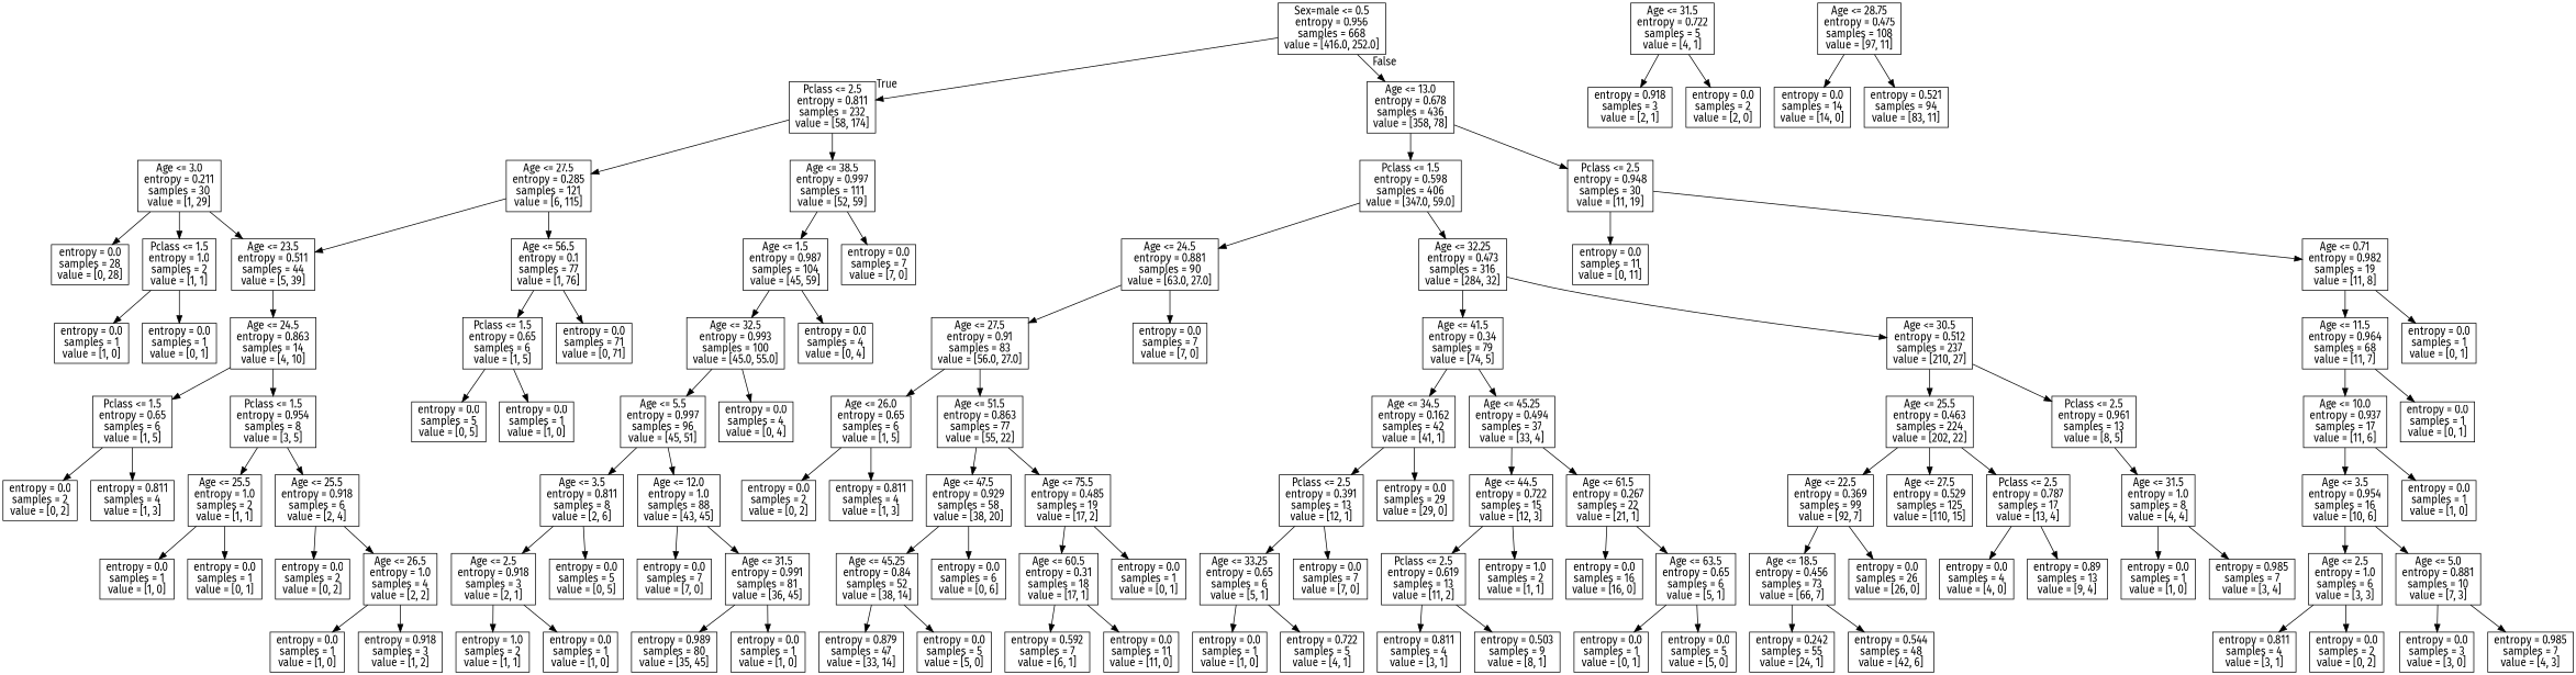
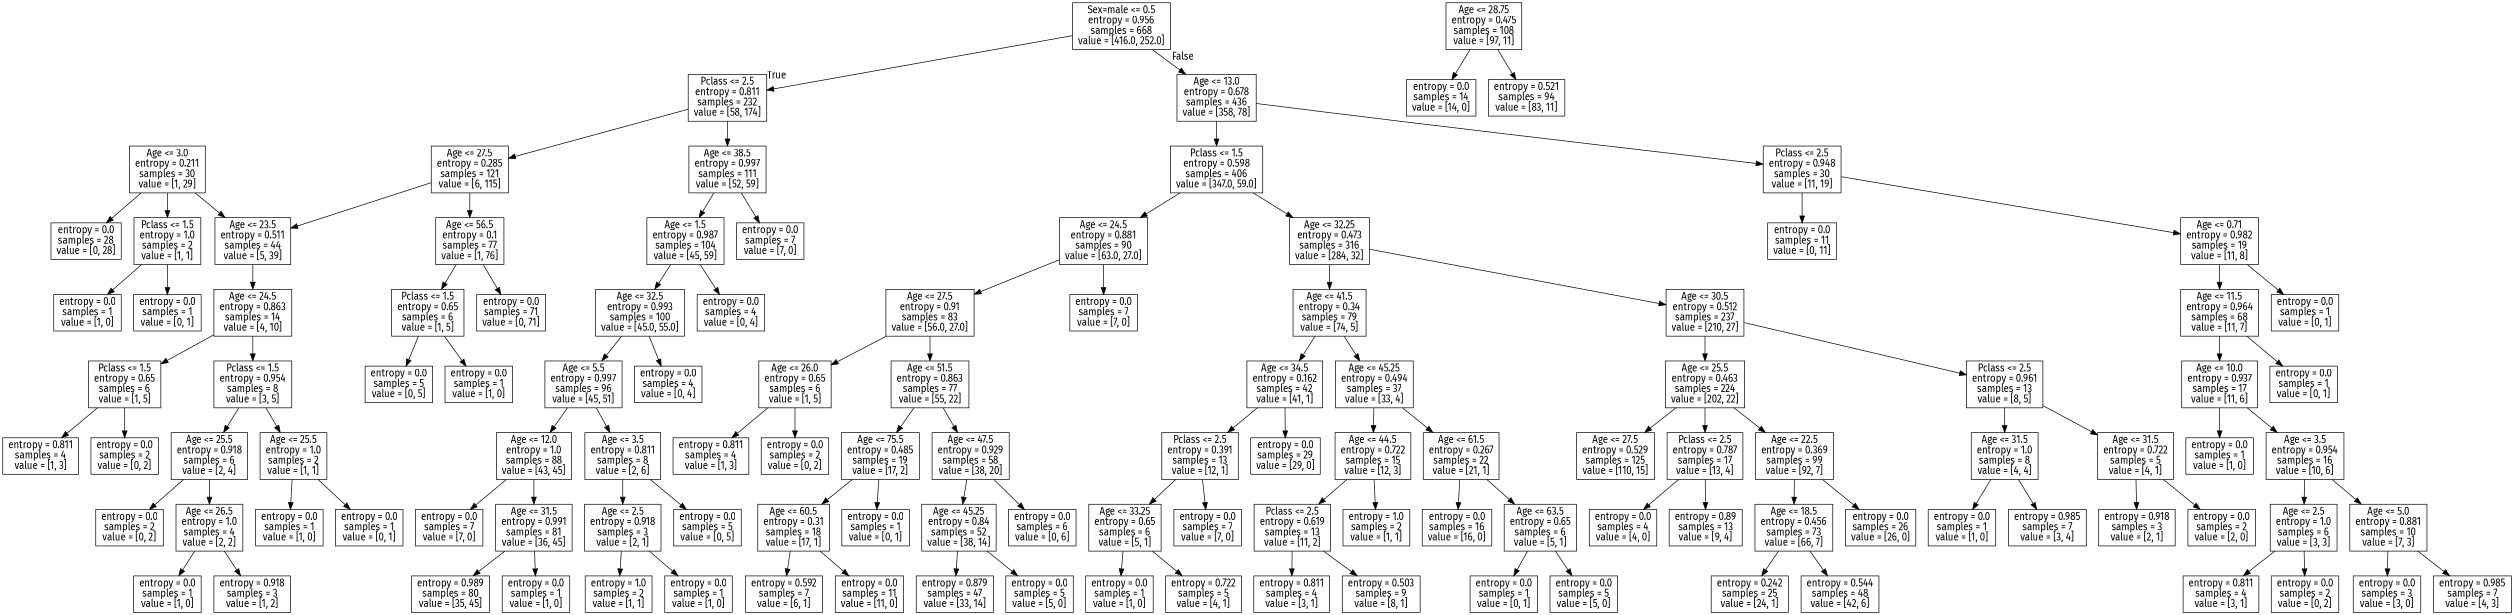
  digraph {
    fontname="Fira Sans"
    node [fontname="Fira Sans" shape=box]
    edge [fontname="Fira Sans"]
    n1 [label="Sex=male <= 0.5\nentropy = 0.956\nsamples = 668\nvalue = [416.0, 252.0]"]
    n2 [label="Pclass <= 2.5\nentropy = 0.811\nsamples = 232\nvalue = [58, 174]"]
    n3 [label="Age <= 13.0\nentropy = 0.678\nsamples = 436\nvalue = [358, 78]"]
    n4 [label="Age <= 27.5\nentropy = 0.285\nsamples = 121\nvalue = [6, 115]"]
    n5 [label="Age <= 38.5\nentropy = 0.997\nsamples = 111\nvalue = [52, 59]"]
    n6 [label="Pclass <= 2.5\nentropy = 0.948\nsamples = 30\nvalue = [11, 19]"]
    n7 [label="Pclass <= 1.5\nentropy = 0.598\nsamples = 406\nvalue = [347.0, 59.0]"]
    n8 [label="Age <= 23.5\nentropy = 0.511\nsamples = 44\nvalue = [5, 39]"]
    n9 [label="Age <= 56.5\nentropy = 0.1\nsamples = 77\nvalue = [1, 76]"]
    n10 [label="Age <= 1.5\nentropy = 0.987\nsamples = 104\nvalue = [45, 59]"]
    n11 [label="entropy = 0.0\nsamples = 7\nvalue = [7, 0]"]
    n12 [label="Age <= 24.5\nentropy = 0.863\nsamples = 14\nvalue = [4, 10]"]
    n13 [label="entropy = 0.0\nsamples = 71\nvalue = [0, 71]"]
    n14 [label="Pclass <= 1.5\nentropy = 0.65\nsamples = 6\nvalue = [1, 5]"]
    n15 [label="Age <= 3.0\nentropy = 0.211\nsamples = 30\nvalue = [1, 29]"]
    n16 [label="Pclass <= 1.5\nentropy = 1.0\nsamples = 2\nvalue = [1, 1]"]
    n17 [label="entropy = 0.0\nsamples = 28\nvalue = [0, 28]"]
    n18 [label="Pclass <= 1.5\nentropy = 0.65\nsamples = 6\nvalue = [1, 5]"]
    n19 [label="Pclass <= 1.5\nentropy = 0.954\nsamples = 8\nvalue = [3, 5]"]
    n20 [label="entropy = 0.0\nsamples = 1\nvalue = [1, 0]"]
    n21 [label="entropy = 0.0\nsamples = 1\nvalue = [0, 1]"]
    n22 [label="entropy = 0.0\nsamples = 2\nvalue = [0, 2]"]
    n23 [label="entropy = 0.811\nsamples = 4\nvalue = [1, 3]"]
    n24 [label="Age <= 25.5\nentropy = 1.0\nsamples = 2\nvalue = [1, 1]"]
    n25 [label="Age <= 25.5\nentropy = 0.918\nsamples = 6\nvalue = [2, 4]"]
    n26 [label="entropy = 0.0\nsamples = 1\nvalue = [1, 0]"]
    n27 [label="entropy = 0.0\nsamples = 1\nvalue = [0, 1]"]
    n28 [label="entropy = 0.0\nsamples = 2\nvalue = [0, 2]"]
    n29 [label="Age <= 26.5\nentropy = 1.0\nsamples = 4\nvalue = [2, 2]"]
    n30 [label="entropy = 0.0\nsamples = 1\nvalue = [1, 0]"]
    n31 [label="entropy = 0.918\nsamples = 3\nvalue = [1, 2]"]
    n32 [label="entropy = 0.0\nsamples = 5\nvalue = [0, 5]"]
    n33 [label="entropy = 0.0\nsamples = 1\nvalue = [1, 0]"]
    n34 [label="entropy = 0.0\nsamples = 4\nvalue = [0, 4]"]
    n35 [label="Age <= 32.5\nentropy = 0.993\nsamples = 100\nvalue = [45.0, 55.0]"]
    n36 [label="Age <= 5.5\nentropy = 0.997\nsamples = 96\nvalue = [45, 51]"]
    n37 [label="entropy = 0.0\nsamples = 4\nvalue = [0, 4]"]
    n38 [label="Age <= 3.5\nentropy = 0.811\nsamples = 8\nvalue = [2, 6]"]
    n39 [label="Age <= 12.0\nentropy = 1.0\nsamples = 88\nvalue = [43, 45]"]
    n40 [label="Age <= 2.5\nentropy = 0.918\nsamples = 3\nvalue = [2, 1]"]
    n41 [label="entropy = 0.0\nsamples = 5\nvalue = [0, 5]"]
    n42 [label="entropy = 0.0\nsamples = 7\nvalue = [7, 0]"]
    n43 [label="Age <= 31.5\nentropy = 0.991\nsamples = 81\nvalue = [36, 45]"]
    n44 [label="entropy = 1.0\nsamples = 2\nvalue = [1, 1]"]
    n45 [label="entropy = 0.0\nsamples = 1\nvalue = [1, 0]"]
    n46 [label="entropy = 0.989\nsamples = 80\nvalue = [35, 45]"]
    n47 [label="entropy = 0.0\nsamples = 1\nvalue = [1, 0]"]
    n48 [label="entropy = 0.0\nsamples = 11\nvalue = [0, 11]"]
    n49 [label="Age <= 0.71\nentropy = 0.982\nsamples = 19\nvalue = [11, 8]"]
    n50 [label="Age <= 24.5\nentropy = 0.881\nsamples = 90\nvalue = [63.0, 27.0]"]
    n51 [label="Age <= 32.25\nentropy = 0.473\nsamples = 316\nvalue = [284, 32]"]
    n52 [label="entropy = 0.0\nsamples = 1\nvalue = [0, 1]"]
    n53 [label="Age <= 11.5\nentropy = 0.964\nsamples = 68\nvalue = [11, 7]"]
    n54 [label="Age <= 10.0\nentropy = 0.937\nsamples = 17\nvalue = [11, 6]"]
    n55 [label="entropy = 0.0\nsamples = 1\nvalue = [0, 1]"]
    n56 [label="Age <= 3.5\nentropy = 0.954\nsamples = 16\nvalue = [10, 6]"]
    n57 [label="entropy = 0.0\nsamples = 1\nvalue = [1, 0]"]
    n58 [label="Age <= 2.5\nentropy = 1.0\nsamples = 6\nvalue = [3, 3]"]
    n59 [label="Age <= 5.0\nentropy = 0.881\nsamples = 10\nvalue = [7, 3]"]
    n60 [label="entropy = 0.811\nsamples = 4\nvalue = [3, 1]"]
    n61 [label="entropy = 0.0\nsamples = 2\nvalue = [0, 2]"]
    n62 [label="entropy = 0.0\nsamples = 3\nvalue = [3, 0]"]
    n63 [label="entropy = 0.985\nsamples = 7\nvalue = [4, 3]"]
    n64 [label="entropy = 0.0\nsamples = 7\nvalue = [7, 0]"]
    n65 [label="Age <= 27.5\nentropy = 0.91\nsamples = 83\nvalue = [56.0, 27.0]"]
    n66 [label="Age <= 30.5\nentropy = 0.512\nsamples = 237\nvalue = [210, 27]"]
    n67 [label="Age <= 41.5\nentropy = 0.34\nsamples = 79\nvalue = [74, 5]"]
    n68 [label="Age <= 26.0\nentropy = 0.65\nsamples = 6\nvalue = [1, 5]"]
    n69 [label="Age <= 51.5\nentropy = 0.863\nsamples = 77\nvalue = [55, 22]"]
    n70 [label="entropy = 0.0\nsamples = 2\nvalue = [0, 2]"]
    n71 [label="entropy = 0.811\nsamples = 4\nvalue = [1, 3]"]
    n72 [label="Age <= 47.5\nentropy = 0.929\nsamples = 58\nvalue = [38, 20]"]
    n73 [label="Age <= 75.5\nentropy = 0.485\nsamples = 19\nvalue = [17, 2]"]
    n74 [label="Age <= 45.25\nentropy = 0.84\nsamples = 52\nvalue = [38, 14]"]
    n75 [label="entropy = 0.0\nsamples = 6\nvalue = [0, 6]"]
    n76 [label="Age <= 60.5\nentropy = 0.31\nsamples = 18\nvalue = [17, 1]"]
    n77 [label="entropy = 0.0\nsamples = 1\nvalue = [0, 1]"]
    n78 [label="entropy = 0.879\nsamples = 47\nvalue = [33, 14]"]
    n79 [label="entropy = 0.0\nsamples = 5\nvalue = [5, 0]"]
    n80 [label="entropy = 0.592\nsamples = 7\nvalue = [6, 1]"]
    n81 [label="entropy = 0.0\nsamples = 11\nvalue = [11, 0]"]
    n82 [label="Age <= 25.5\nentropy = 0.463\nsamples = 224\nvalue = [202, 22]"]
    n83 [label="Pclass <= 2.5\nentropy = 0.961\nsamples = 13\nvalue = [8, 5]"]
    n84 [label="Age <= 34.5\nentropy = 0.162\nsamples = 42\nvalue = [41, 1]"]
    n85 [label="Age <= 45.25\nentropy = 0.494\nsamples = 37\nvalue = [33, 4]"]
    n86 [label="Age <= 22.5\nentropy = 0.369\nsamples = 99\nvalue = [92, 7]"]
    n87 [label="Age <= 27.5\nentropy = 0.529\nsamples = 125\nvalue = [110, 15]"]
    n88 [label="Pclass <= 2.5\nentropy = 0.787\nsamples = 17\nvalue = [13, 4]"]
    n89 [label="Age <= 31.5\nentropy = 0.722\nsamples = 5\nvalue = [4, 1]"]
    n90 [label="Age <= 31.5\nentropy = 1.0\nsamples = 8\nvalue = [4, 4]"]
    n91 [label="Age <= 18.5\nentropy = 0.456\nsamples = 73\nvalue = [66, 7]"]
    n92 [label="entropy = 0.0\nsamples = 26\nvalue = [26, 0]"]
-   n93 [label="entropy = 0.242\nsamples = 55\nvalue = [24, 1]"]
+   n93 [label="entropy = 0.242\nsamples = 25\nvalue = [24, 1]"]
    n94 [label="entropy = 0.544\nsamples = 48\nvalue = [42, 6]"]
    n95 [label="entropy = 0.0\nsamples = 4\nvalue = [4, 0]"]
    n96 [label="entropy = 0.89\nsamples = 13\nvalue = [9, 4]"]
    n97 [label="Age <= 28.75\nentropy = 0.475\nsamples = 108\nvalue = [97, 11]"]
    n98 [label="entropy = 0.0\nsamples = 14\nvalue = [14, 0]"]
    n99 [label="entropy = 0.521\nsamples = 94\nvalue = [83, 11]"]
    n100 [label="entropy = 0.918\nsamples = 3\nvalue = [2, 1]"]
    n101 [label="entropy = 0.0\nsamples = 2\nvalue = [2, 0]"]
    n102 [label="entropy = 0.0\nsamples = 1\nvalue = [1, 0]"]
    n103 [label="entropy = 0.985\nsamples = 7\nvalue = [3, 4]"]
    n104 [label="Pclass <= 2.5\nentropy = 0.391\nsamples = 13\nvalue = [12, 1]"]
    n105 [label="entropy = 0.0\nsamples = 29\nvalue = [29, 0]"]
    n106 [label="Age <= 44.5\nentropy = 0.722\nsamples = 15\nvalue = [12, 3]"]
    n107 [label="Age <= 61.5\nentropy = 0.267\nsamples = 22\nvalue = [21, 1]"]
    n108 [label="Age <= 33.25\nentropy = 0.65\nsamples = 6\nvalue = [5, 1]"]
    n109 [label="entropy = 0.0\nsamples = 7\nvalue = [7, 0]"]
    n110 [label="entropy = 0.0\nsamples = 1\nvalue = [1, 0]"]
    n111 [label="entropy = 0.722\nsamples = 5\nvalue = [4, 1]"]
    n112 [label="Pclass <= 2.5\nentropy = 0.619\nsamples = 13\nvalue = [11, 2]"]
    n113 [label="entropy = 1.0\nsamples = 2\nvalue = [1, 1]"]
    n114 [label="entropy = 0.0\nsamples = 16\nvalue = [16, 0]"]
    n115 [label="Age <= 63.5\nentropy = 0.65\nsamples = 6\nvalue = [5, 1]"]
    n116 [label="entropy = 0.811\nsamples = 4\nvalue = [3, 1]"]
    n117 [label="entropy = 0.503\nsamples = 9\nvalue = [8, 1]"]
    n118 [label="entropy = 0.0\nsamples = 1\nvalue = [0, 1]"]
    n119 [label="entropy = 0.0\nsamples = 5\nvalue = [5, 0]"]
    n1 -> n2 [headlabel=True labelangle=45 labeldistance=2.5]
    n1 -> n3 [headlabel=False labelangle=-45 labeldistance=2.5]
    n2 -> n4
    n2 -> n5
    n3 -> n6
    n3 -> n7
    n4 -> n8
    n4 -> n9
    n5 -> n10
    n5 -> n11
    n6 -> n48
    n6 -> n49
    n7 -> n50
    n7 -> n51
    n8 -> n12
    n9 -> n13
    n9 -> n14
    n10 -> n34
    n10 -> n35
    n12 -> n18
    n12 -> n19
    n14 -> n32
    n14 -> n33
    n15 -> n8
    n15 -> n16
    n15 -> n17
    n16 -> n20
    n16 -> n21
    n18 -> n22
    n18 -> n23
    n19 -> n24
    n19 -> n25
    n24 -> n26
    n24 -> n27
    n25 -> n28
    n25 -> n29
    n29 -> n30
    n29 -> n31
    n35 -> n36
    n35 -> n37
    n36 -> n38
    n36 -> n39
    n38 -> n40
    n38 -> n41
    n39 -> n42
    n39 -> n43
    n40 -> n44
    n40 -> n45
    n43 -> n46
    n43 -> n47
    n49 -> n52
    n49 -> n53
    n50 -> n64
    n50 -> n65
    n51 -> n66
    n51 -> n67
    n53 -> n54
    n53 -> n55
    n54 -> n56
    n54 -> n57
    n56 -> n58
    n56 -> n59
    n58 -> n60
    n58 -> n61
    n59 -> n62
    n59 -> n63
    n65 -> n68
    n65 -> n69
    n66 -> n82
    n66 -> n83
    n67 -> n84
    n67 -> n85
    n68 -> n70
    n68 -> n71
    n69 -> n72
    n69 -> n73
    n72 -> n74
    n72 -> n75
    n73 -> n76
    n73 -> n77
    n74 -> n78
    n74 -> n79
    n76 -> n80
    n76 -> n81
    n82 -> n86
    n82 -> n87
    n82 -> n88
+   n83 -> n89
    n83 -> n90
    n84 -> n104
    n84 -> n105
    n85 -> n106
    n85 -> n107
    n86 -> n91
    n86 -> n92
    n88 -> n95
    n88 -> n96
    n89 -> n100
    n89 -> n101
    n90 -> n102
    n90 -> n103
    n91 -> n93
    n91 -> n94
    n97 -> n98
    n97 -> n99
    n104 -> n108
    n104 -> n109
    n106 -> n112
    n106 -> n113
    n107 -> n114
    n107 -> n115
    n108 -> n110
    n108 -> n111
    n112 -> n116
    n112 -> n117
    n115 -> n118
    n115 -> n119
  }
